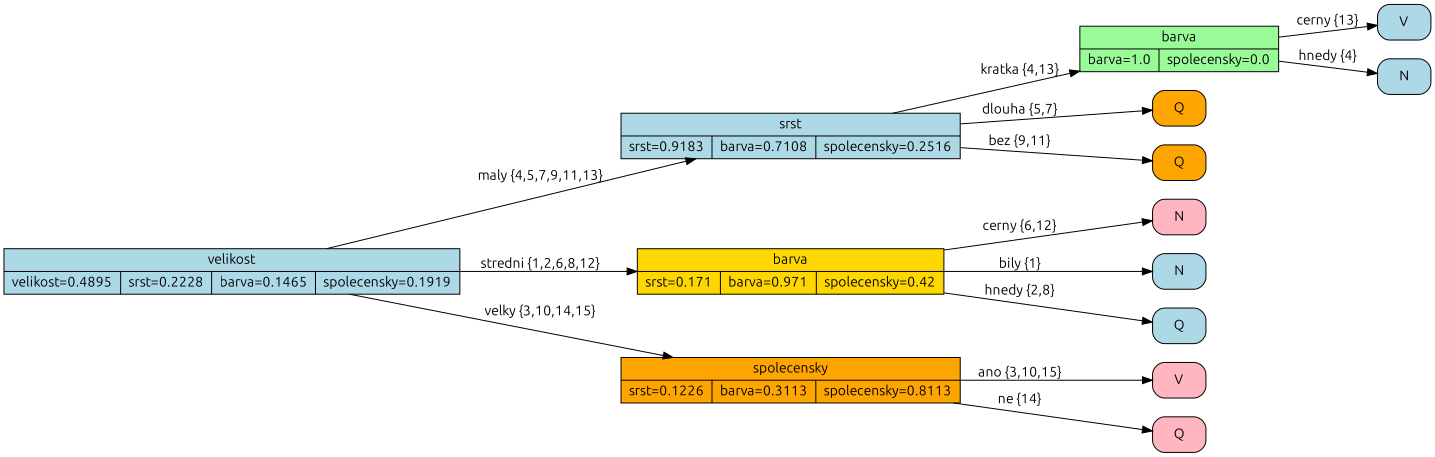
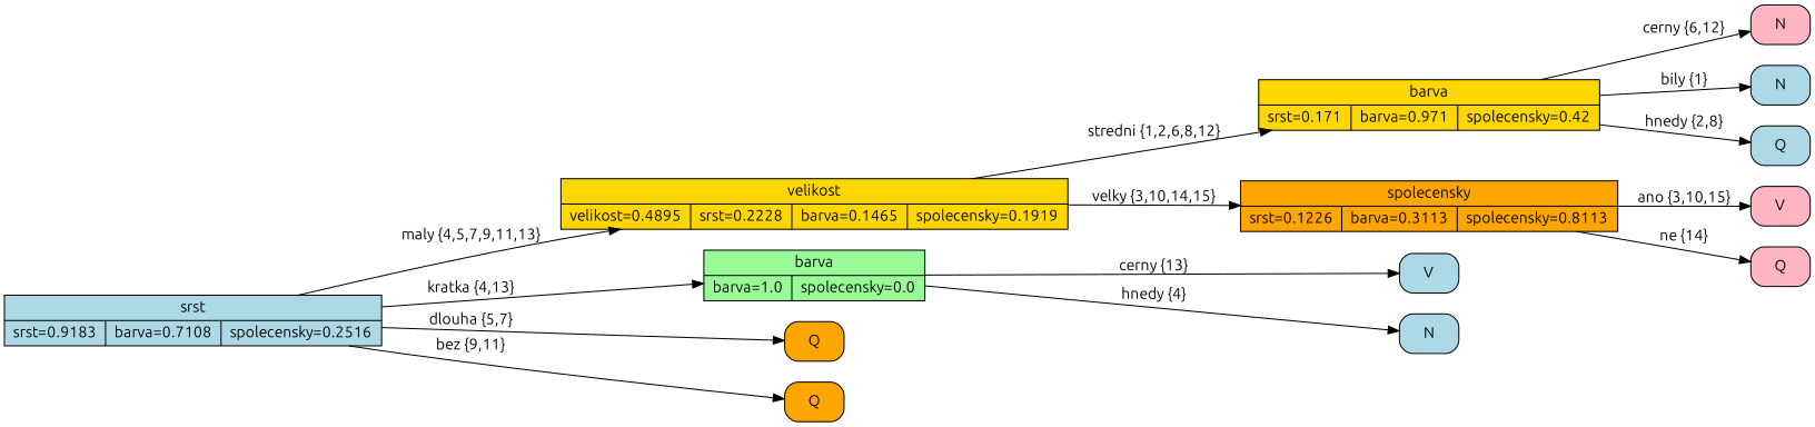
  digraph {
    fontname=Ubuntu
    rankdir=LR
    node [fillcolor=lightblue fontname=Ubuntu shape=record style="rounded,filled"]
    edge [fontname=Ubuntu]
-   n1 [label="velikost|{velikost=0.4895|srst=0.2228|barva=0.1465|spolecensky=0.1919}" style=filled]
+   n1 [fillcolor=gold label="velikost|{velikost=0.4895|srst=0.2228|barva=0.1465|spolecensky=0.1919}" style=filled]
    n2 [label="srst|{srst=0.9183|barva=0.7108|spolecensky=0.2516}" style=filled]
    n3 [fillcolor=gold label="barva|{srst=0.171|barva=0.971|spolecensky=0.42}" style=filled]
    n4 [fillcolor=orange label="spolecensky|{srst=0.1226|barva=0.3113|spolecensky=0.8113}" style=filled]
    n5 [fillcolor=palegreen label="barva|{barva=1.0|spolecensky=0.0}" style=filled]
    n6 [fillcolor=orange label=Q]
    n7 [fillcolor=orange label=Q]
    n8 [fillcolor=lightpink label=N]
    n9 [label=N]
    n10 [label=Q]
    n11 [fillcolor=lightpink label=V]
    n12 [fillcolor=lightpink label=Q]
    n13 [label=V]
    n14 [label=N]
-   n1 -> n2 [label="maly {4,5,7,9,11,13}"]
+   n2 -> n1 [label="maly {4,5,7,9,11,13}"]
    n1 -> n3 [label="stredni {1,2,6,8,12}"]
    n1 -> n4 [label="velky {3,10,14,15}"]
    n2 -> n5 [label="kratka {4,13}"]
    n2 -> n6 [label="dlouha {5,7}"]
    n2 -> n7 [label="bez {9,11}"]
    n3 -> n8 [label="cerny {6,12}"]
    n3 -> n9 [label="bily {1}"]
    n3 -> n10 [label="hnedy {2,8}"]
    n4 -> n11 [label="ano {3,10,15}"]
    n4 -> n12 [label="ne {14}"]
    n5 -> n13 [label="cerny {13}"]
    n5 -> n14 [label="hnedy {4}"]
  }
